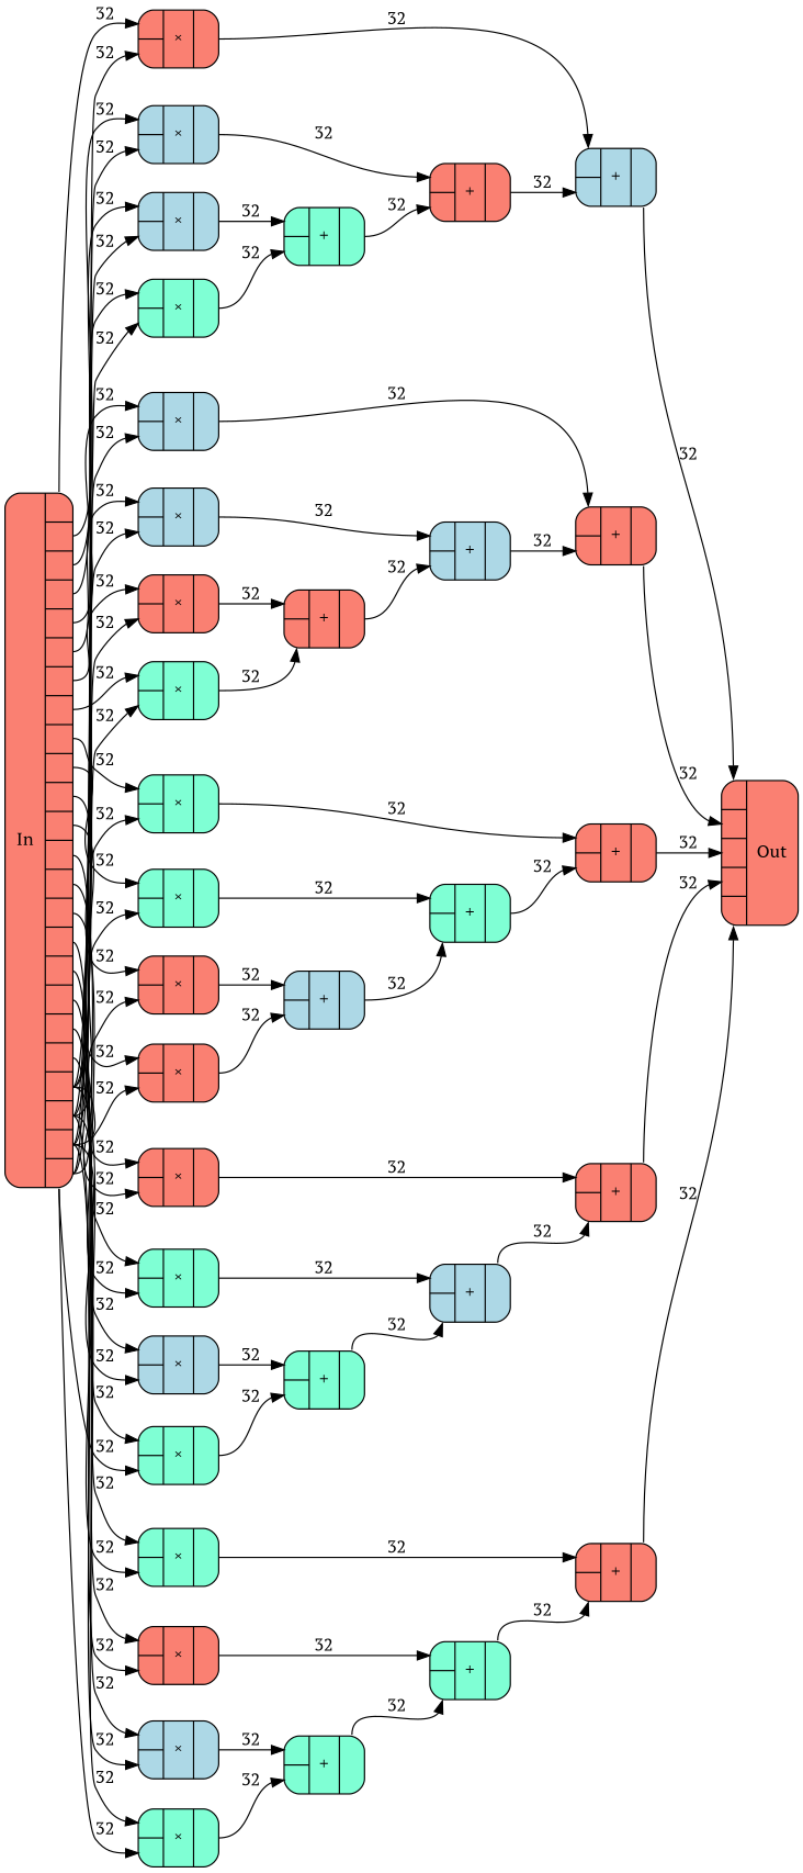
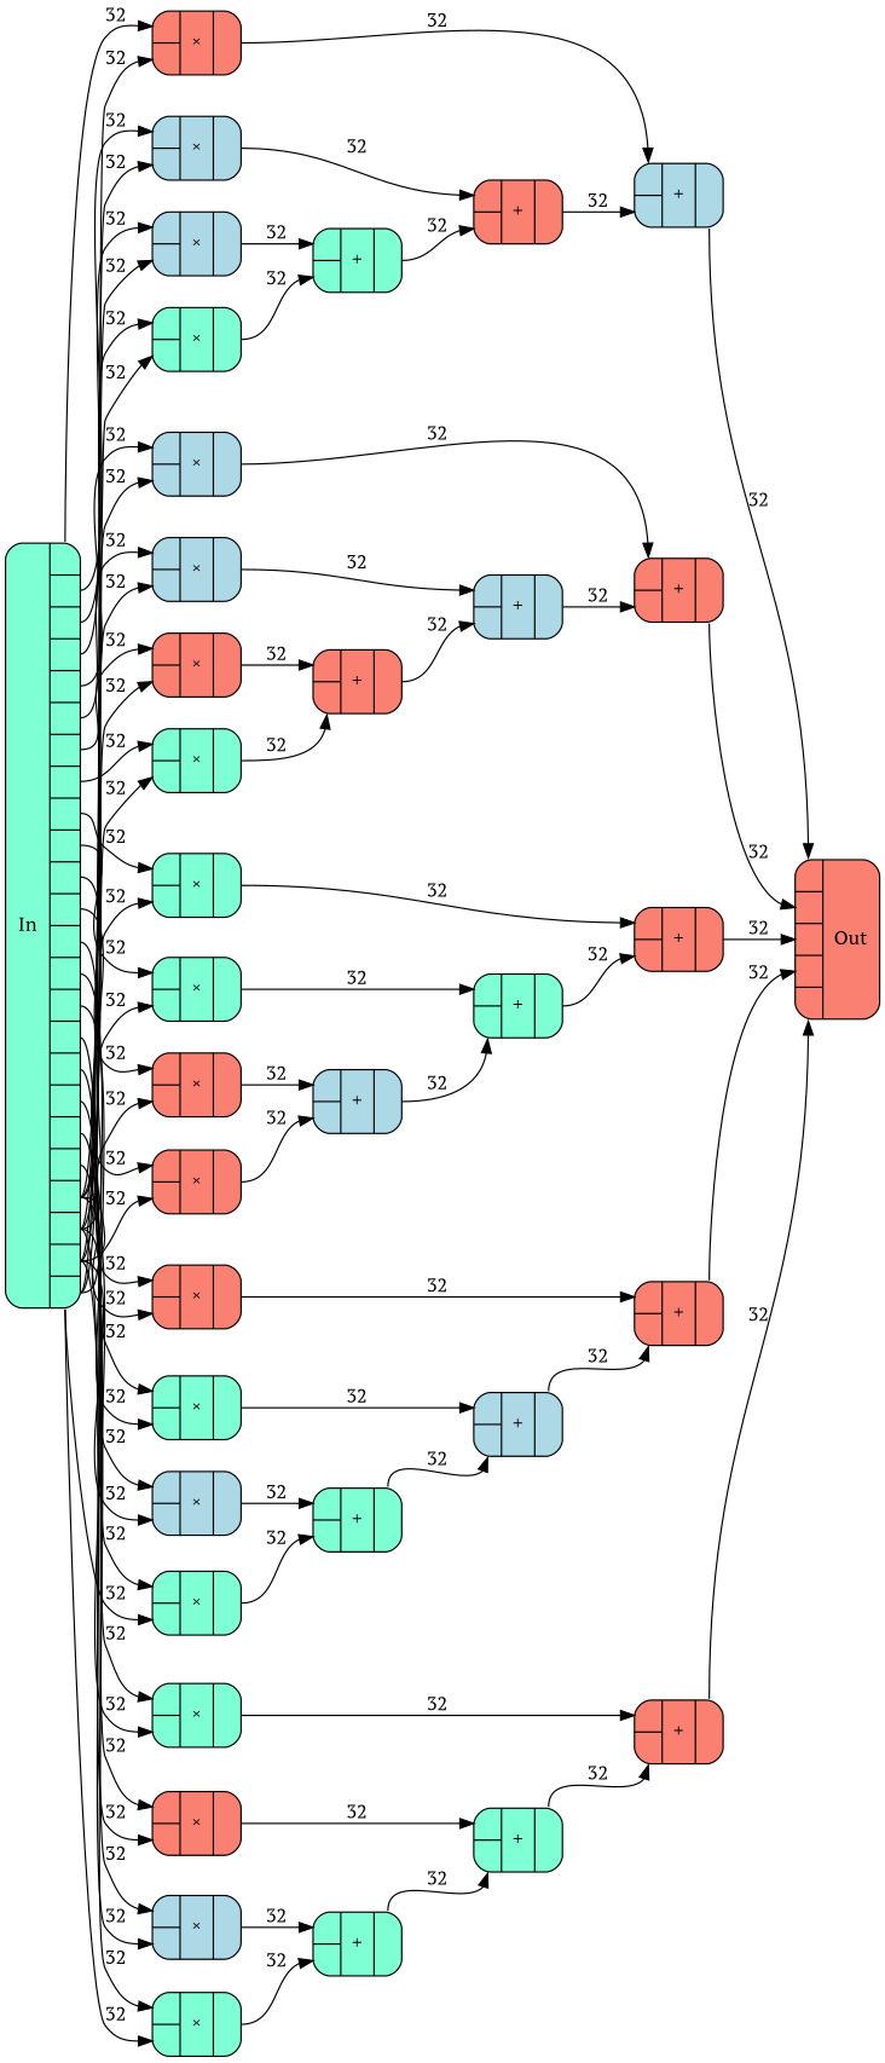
  digraph {
    rankdir=LR
    fontname="PT Serif"
    node [shape=Mrecord style=filled fillcolor=aquamarine fontname="PT Serif"]
    edge [headport=In0 tailport=Out0 fontname="PT Serif"]
-   n1 [label="{In|{<Out0>|<Out1>|<Out2>|<Out3>|<Out4>|<Out5>|<Out6>|<Out7>|<Out8>|<Out9>|<Out10>|<Out11>|<Out12>|<Out13>|<Out14>|<Out15>|<Out16>|<Out17>|<Out18>|<Out19>|<Out20>|<Out21>|<Out22>|<Out23>}}" fillcolor=salmon]
+   n1 [label="{In|{<Out0>|<Out1>|<Out2>|<Out3>|<Out4>|<Out5>|<Out6>|<Out7>|<Out8>|<Out9>|<Out10>|<Out11>|<Out12>|<Out13>|<Out14>|<Out15>|<Out16>|<Out17>|<Out18>|<Out19>|<Out20>|<Out21>|<Out22>|<Out23>}}"]
    n2 [label="{{<In0>|<In1>}|×|{<Out0>}}" fillcolor=salmon]
    n3 [label="{{<In0>|<In1>}|×|{<Out0>}}" fillcolor=lightblue]
    n4 [label="{{<In0>|<In1>}|×|{<Out0>}}" fillcolor=lightblue]
    n5 [label="{{<In0>|<In1>}|×|{<Out0>}}"]
    n6 [label="{{<In0>|<In1>}|×|{<Out0>}}" fillcolor=lightblue]
    n7 [label="{{<In0>|<In1>}|×|{<Out0>}}" fillcolor=lightblue]
    n8 [label="{{<In0>|<In1>}|×|{<Out0>}}" fillcolor=salmon]
    n9 [label="{{<In0>|<In1>}|×|{<Out0>}}"]
    n10 [label="{{<In0>|<In1>}|×|{<Out0>}}"]
    n11 [label="{{<In0>|<In1>}|×|{<Out0>}}"]
    n12 [label="{{<In0>|<In1>}|×|{<Out0>}}" fillcolor=salmon]
    n13 [label="{{<In0>|<In1>}|×|{<Out0>}}" fillcolor=salmon]
    n14 [label="{{<In0>|<In1>}|×|{<Out0>}}" fillcolor=salmon]
    n15 [label="{{<In0>|<In1>}|×|{<Out0>}}"]
    n16 [label="{{<In0>|<In1>}|×|{<Out0>}}" fillcolor=lightblue]
    n17 [label="{{<In0>|<In1>}|×|{<Out0>}}"]
    n18 [label="{{<In0>|<In1>}|×|{<Out0>}}"]
    n19 [label="{{<In0>|<In1>}|×|{<Out0>}}" fillcolor=salmon]
    n20 [label="{{<In0>|<In1>}|×|{<Out0>}}" fillcolor=lightblue]
    n21 [label="{{<In0>|<In1>}|×|{<Out0>}}"]
    n22 [label="{{<In0>|<In1>}|+|{<Out0>}}" fillcolor=lightblue]
    n23 [label="{{<In0>|<In1>}|+|{<Out0>}}" fillcolor=salmon]
    n24 [label="{{<In0>|<In1>}|+|{<Out0>}}"]
    n25 [label="{{<In0>|<In1>|<In2>|<In3>|<In4>}|Out}" fillcolor=salmon]
    n26 [label="{{<In0>|<In1>}|+|{<Out0>}}" fillcolor=salmon]
    n27 [label="{{<In0>|<In1>}|+|{<Out0>}}" fillcolor=lightblue]
    n28 [label="{{<In0>|<In1>}|+|{<Out0>}}" fillcolor=salmon]
    n29 [label="{{<In0>|<In1>}|+|{<Out0>}}" fillcolor=salmon]
    n30 [label="{{<In0>|<In1>}|+|{<Out0>}}"]
    n31 [label="{{<In0>|<In1>}|+|{<Out0>}}" fillcolor=lightblue]
    n32 [label="{{<In0>|<In1>}|+|{<Out0>}}" fillcolor=salmon]
    n33 [label="{{<In0>|<In1>}|+|{<Out0>}}" fillcolor=lightblue]
    n34 [label="{{<In0>|<In1>}|+|{<Out0>}}"]
    n35 [label="{{<In0>|<In1>}|+|{<Out0>}}" fillcolor=salmon]
    n36 [label="{{<In0>|<In1>}|+|{<Out0>}}"]
    n37 [label="{{<In0>|<In1>}|+|{<Out0>}}"]
    n1 -> n2 [label=32]
    n1 -> n2 [headport=In1 label=32 tailport=Out20]
    n1 -> n3 [label=32 tailport=Out1]
    n1 -> n3 [headport=In1 label=32 tailport=Out21]
    n1 -> n4 [label=32 tailport=Out2]
    n1 -> n4 [headport=In1 label=32 tailport=Out22]
    n1 -> n5 [label=32 tailport=Out3]
    n1 -> n5 [headport=In1 label=32 tailport=Out23]
    n1 -> n6 [label=32 tailport=Out4]
    n1 -> n6 [headport=In1 label=32 tailport=Out20]
    n1 -> n7 [label=32 tailport=Out5]
    n1 -> n7 [headport=In1 label=32 tailport=Out21]
    n1 -> n8 [label=32 tailport=Out6]
    n1 -> n8 [headport=In1 label=32 tailport=Out22]
    n1 -> n9 [label=32 tailport=Out7]
    n1 -> n9 [headport=In1 label=32 tailport=Out23]
    n1 -> n10 [label=32 tailport=Out8]
    n1 -> n10 [headport=In1 label=32 tailport=Out20]
    n1 -> n11 [label=32 tailport=Out9]
    n1 -> n11 [headport=In1 label=32 tailport=Out21]
    n1 -> n12 [label=32 tailport=Out10]
    n1 -> n12 [headport=In1 label=32 tailport=Out22]
    n1 -> n13 [label=32 tailport=Out11]
    n1 -> n13 [headport=In1 label=32 tailport=Out23]
    n1 -> n14 [label=32 tailport=Out12]
    n1 -> n14 [headport=In1 label=32 tailport=Out20]
    n1 -> n15 [label=32 tailport=Out13]
    n1 -> n15 [headport=In1 label=32 tailport=Out21]
    n1 -> n16 [label=32 tailport=Out14]
    n1 -> n16 [headport=In1 label=32 tailport=Out22]
    n1 -> n17 [label=32 tailport=Out15]
    n1 -> n17 [headport=In1 label=32 tailport=Out23]
    n1 -> n18 [label=32 tailport=Out16]
    n1 -> n18 [headport=In1 label=32 tailport=Out20]
    n1 -> n19 [label=32 tailport=Out17]
    n1 -> n19 [headport=In1 label=32 tailport=Out21]
    n1 -> n20 [label=32 tailport=Out18]
    n1 -> n20 [headport=In1 label=32 tailport=Out22]
    n1 -> n21 [label=32 tailport=Out19]
    n1 -> n21 [headport=In1 label=32 tailport=Out23]
    n2 -> n22 [label=32]
    n3 -> n23 [label=32]
    n4 -> n24 [label=32]
    n5 -> n24 [headport=In1 label=32]
    n6 -> n26 [label=32]
    n7 -> n27 [label=32]
    n8 -> n28 [label=32]
    n9 -> n28 [headport=In1 label=32]
    n10 -> n29 [label=32]
    n11 -> n30 [label=32]
    n12 -> n31 [label=32]
    n13 -> n31 [headport=In1 label=32]
    n14 -> n32 [label=32]
    n15 -> n33 [label=32]
    n16 -> n34 [label=32]
    n17 -> n34 [headport=In1 label=32]
    n18 -> n35 [label=32]
    n19 -> n36 [label=32]
    n20 -> n37 [label=32]
    n21 -> n37 [headport=In1 label=32]
    n22 -> n25 [label=32]
    n23 -> n22 [headport=In1 label=32]
    n24 -> n23 [headport=In1 label=32]
    n26 -> n25 [headport=In1 label=32]
    n27 -> n26 [headport=In1 label=32]
    n28 -> n27 [headport=In1 label=32]
    n29 -> n25 [headport=In2 label=32]
    n30 -> n29 [headport=In1 label=32]
    n31 -> n30 [headport=In1 label=32]
    n32 -> n25 [headport=In3 label=32]
    n33 -> n32 [headport=In1 label=32]
    n34 -> n33 [headport=In1 label=32]
    n35 -> n25 [headport=In4 label=32]
    n36 -> n35 [headport=In1 label=32]
    n37 -> n36 [headport=In1 label=32]
  }
